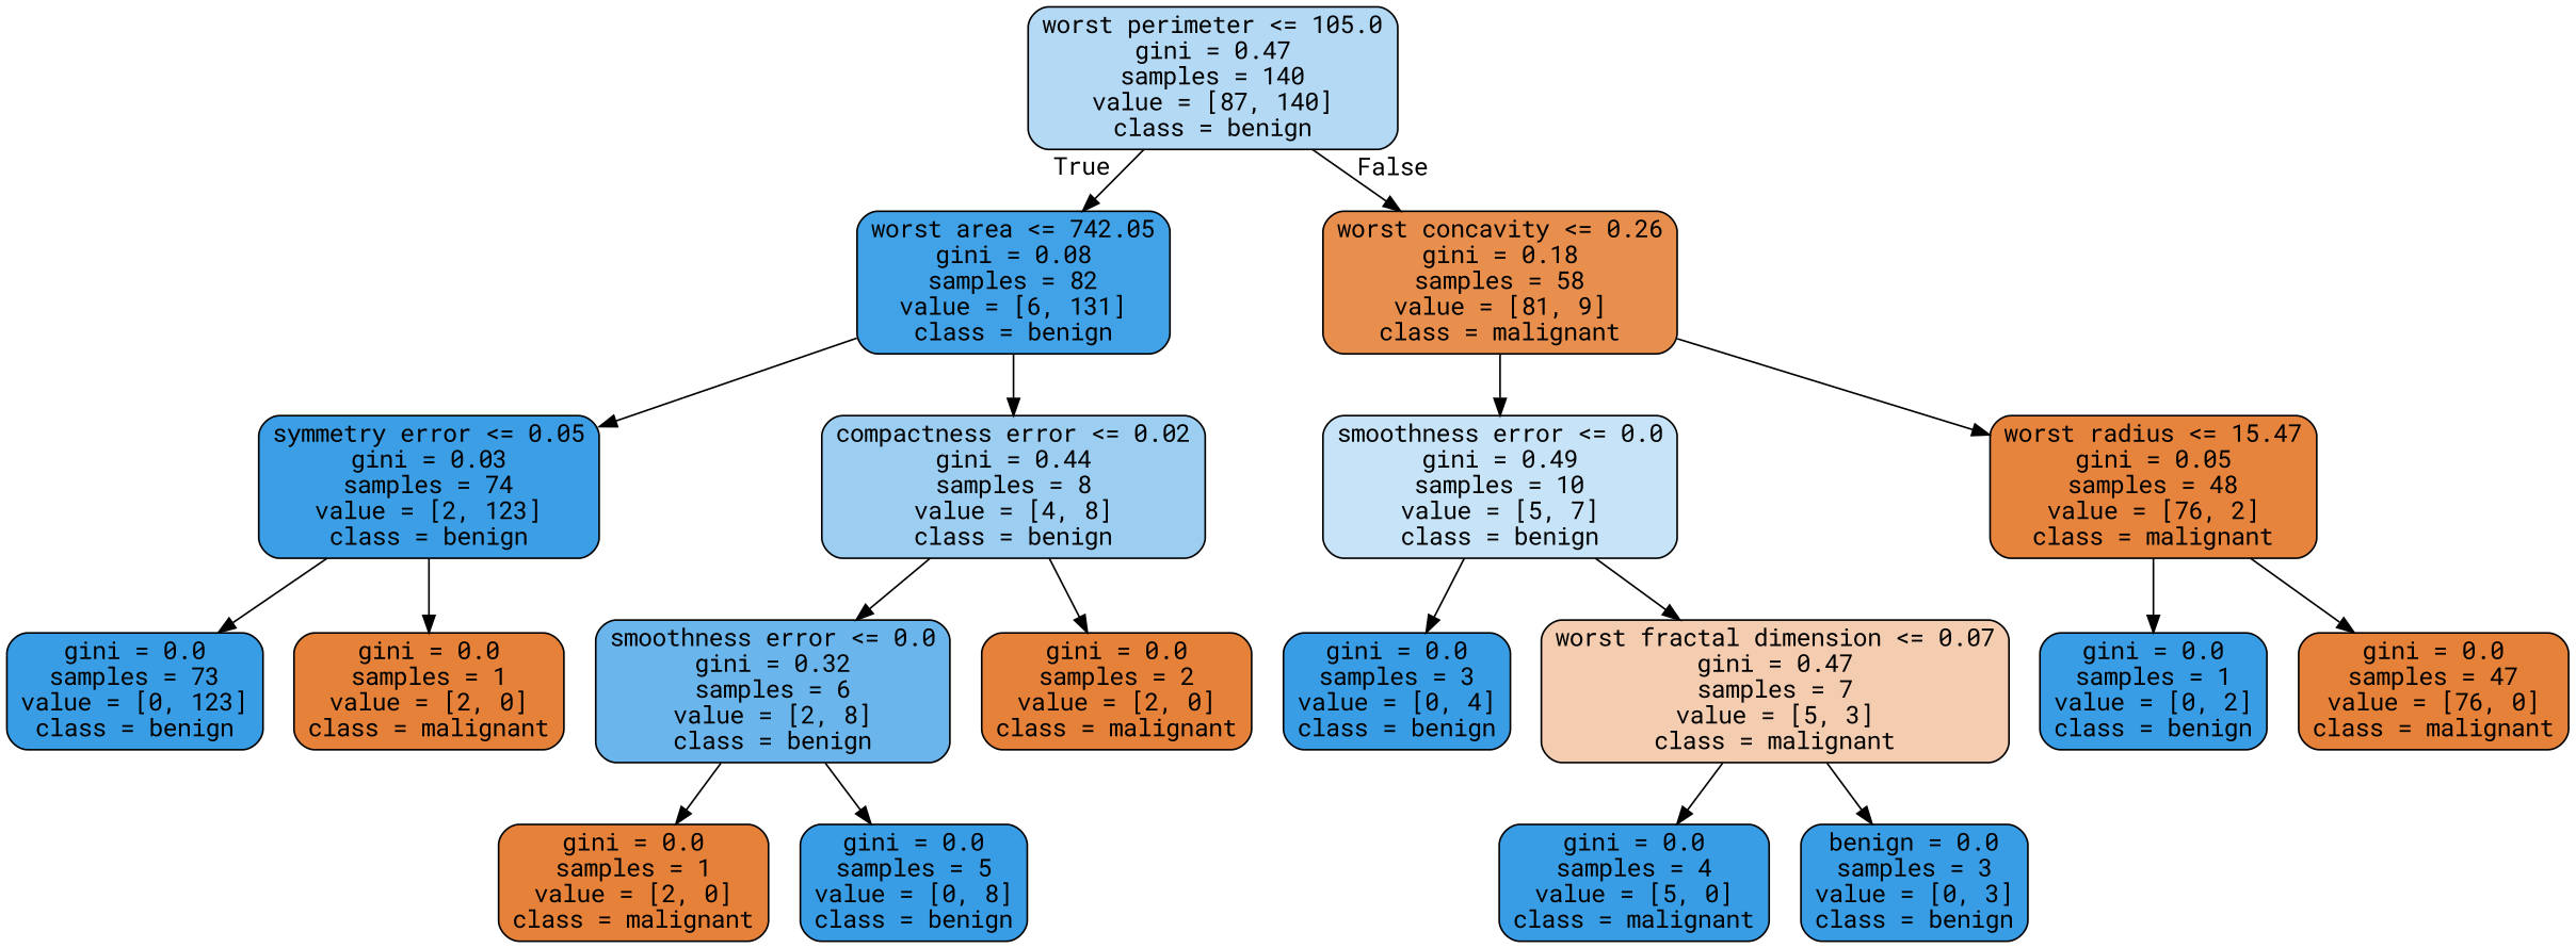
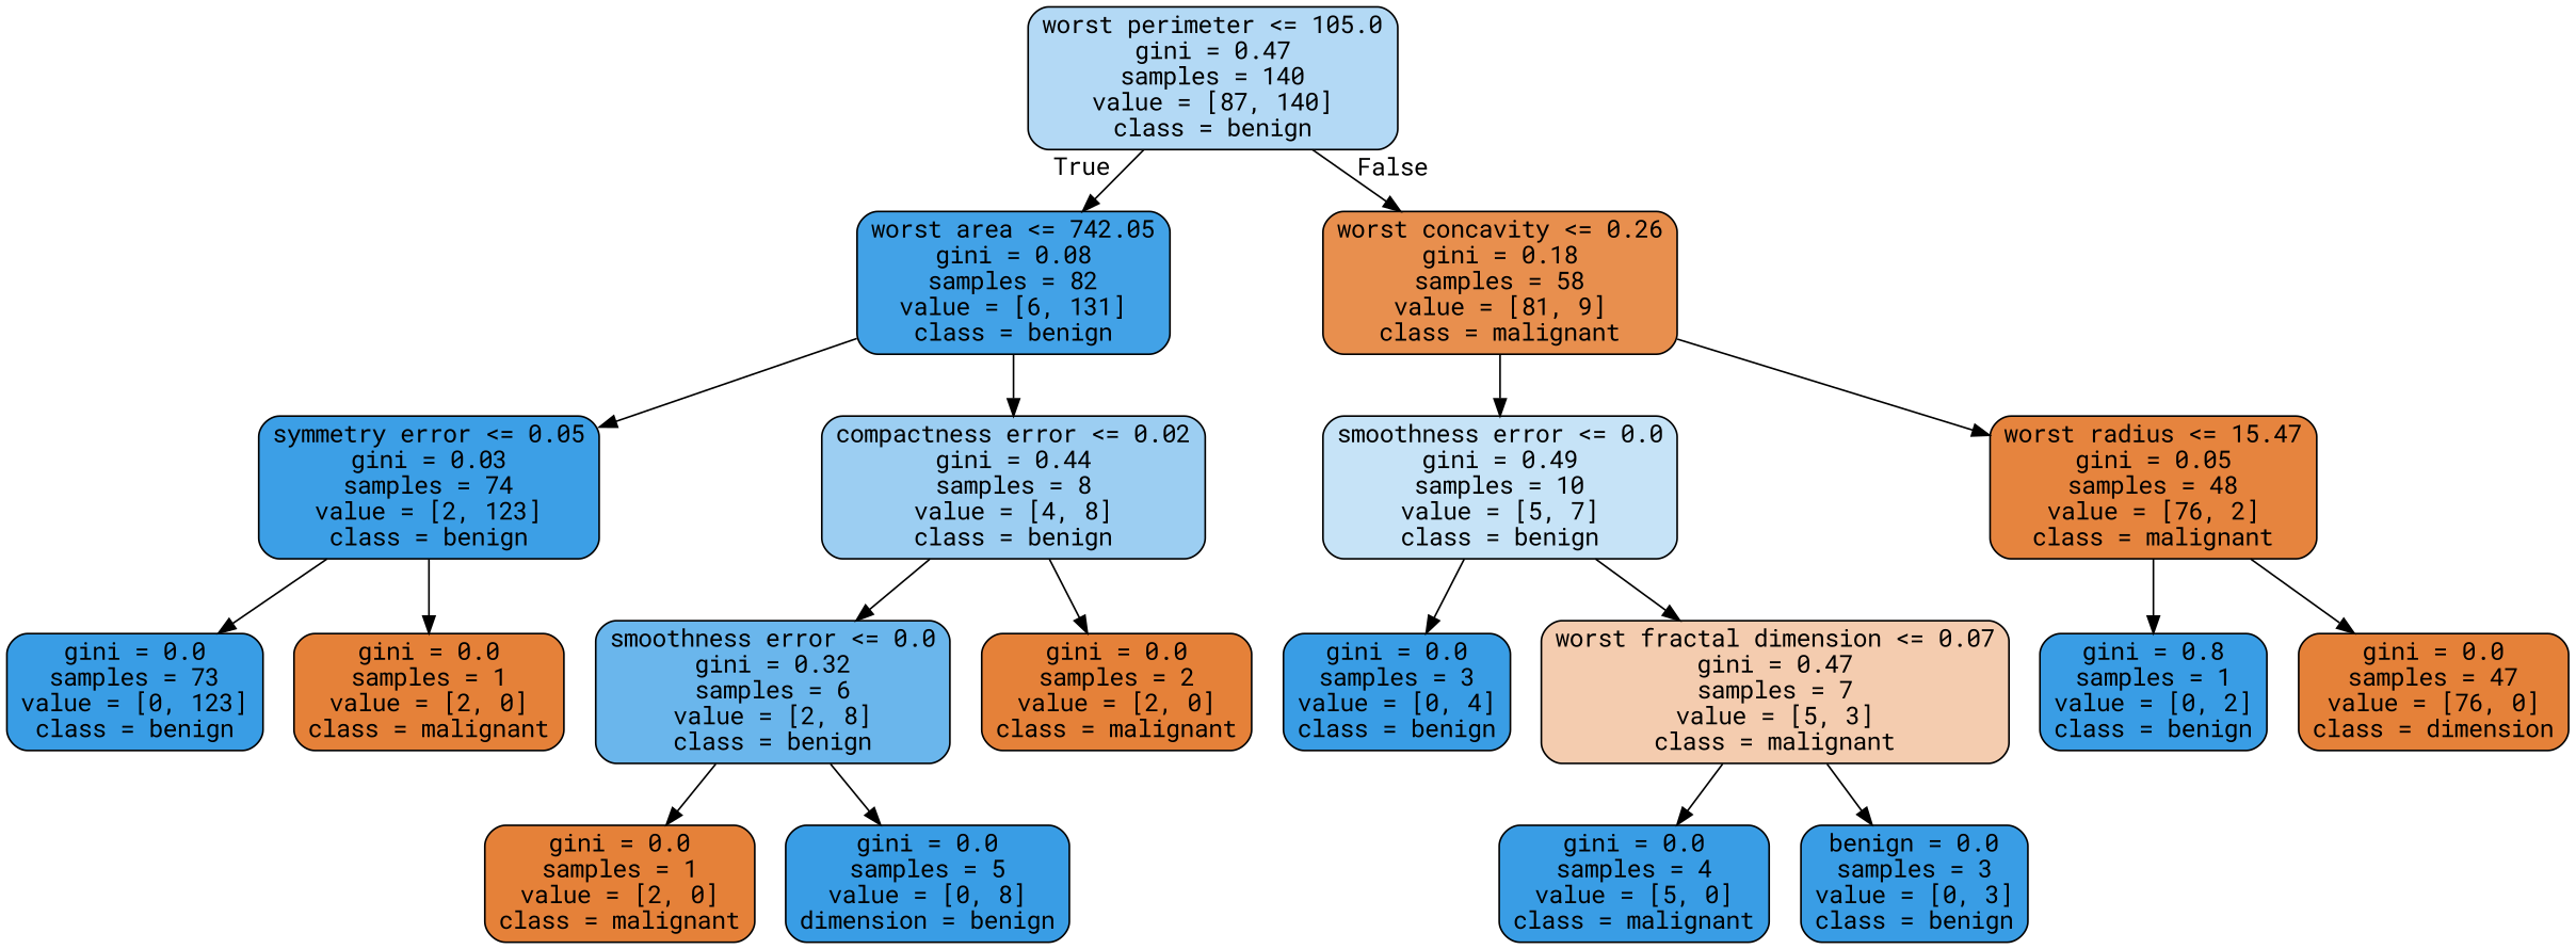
  digraph {
    fontname="Roboto Mono"
    node [color=black fillcolor="#399de5ff" fontname="Roboto Mono" shape=box style="filled, rounded"]
    edge [fontname="Roboto Mono"]
    n1 [fillcolor="#399de561" label="worst perimeter <= 105.0\ngini = 0.47\nsamples = 140\nvalue = [87, 140]\nclass = benign"]
    n2 [fillcolor="#399de5f3" label="worst area <= 742.05\ngini = 0.08\nsamples = 82\nvalue = [6, 131]\nclass = benign"]
    n3 [fillcolor="#e58139e3" label="worst concavity <= 0.26\ngini = 0.18\nsamples = 58\nvalue = [81, 9]\nclass = malignant"]
    n4 [fillcolor="#399de5fb" label="symmetry error <= 0.05\ngini = 0.03\nsamples = 74\nvalue = [2, 123]\nclass = benign"]
    n5 [fillcolor="#399de57f" label="compactness error <= 0.02\ngini = 0.44\nsamples = 8\nvalue = [4, 8]\nclass = benign"]
    n6 [fillcolor="#399de549" label="smoothness error <= 0.0\ngini = 0.49\nsamples = 10\nvalue = [5, 7]\nclass = benign"]
    n7 [fillcolor="#e58139f8" label="worst radius <= 15.47\ngini = 0.05\nsamples = 48\nvalue = [76, 2]\nclass = malignant"]
    n8 [label="gini = 0.0\nsamples = 73\nvalue = [0, 123]\nclass = benign"]
    n9 [fillcolor="#e58139ff" label="gini = 0.0\nsamples = 1\nvalue = [2, 0]\nclass = malignant"]
    n10 [fillcolor="#399de5bf" label="smoothness error <= 0.0\ngini = 0.32\nsamples = 6\nvalue = [2, 8]\nclass = benign"]
    n11 [fillcolor="#e58139ff" label="gini = 0.0\nsamples = 2\nvalue = [2, 0]\nclass = malignant"]
    n12 [fillcolor="#e58139ff" label="gini = 0.0\nsamples = 1\nvalue = [2, 0]\nclass = malignant"]
-   n13 [label="gini = 0.0\nsamples = 5\nvalue = [0, 8]\nclass = benign"]
+   n13 [label="gini = 0.0\nsamples = 5\nvalue = [0, 8]\ndimension = benign"]
    n14 [label="gini = 0.0\nsamples = 3\nvalue = [0, 4]\nclass = benign"]
    n15 [fillcolor="#e5813966" label="worst fractal dimension <= 0.07\ngini = 0.47\nsamples = 7\nvalue = [5, 3]\nclass = malignant"]
-   n16 [label="gini = 0.0\nsamples = 1\nvalue = [0, 2]\nclass = benign"]
-   n17 [fillcolor="#e58139ff" label="gini = 0.0\nsamples = 47\nvalue = [76, 0]\nclass = malignant"]
+   n16 [label="gini = 0.8\nsamples = 1\nvalue = [0, 2]\nclass = benign"]
+   n17 [fillcolor="#e58139ff" label="gini = 0.0\nsamples = 47\nvalue = [76, 0]\nclass = dimension"]
    n18 [label="gini = 0.0\nsamples = 4\nvalue = [5, 0]\nclass = malignant"]
    n19 [label="benign = 0.0\nsamples = 3\nvalue = [0, 3]\nclass = benign"]
    n1 -> n2 [headlabel=True labelangle=45 labeldistance=2.5]
    n1 -> n3 [headlabel=False labelangle=-45 labeldistance=2.5]
    n2 -> n4
    n2 -> n5
    n3 -> n6
    n3 -> n7
    n4 -> n8
    n4 -> n9
    n5 -> n10
    n5 -> n11
    n6 -> n14
    n6 -> n15
    n7 -> n16
    n7 -> n17
    n10 -> n12
    n10 -> n13
    n15 -> n18
    n15 -> n19
  }
